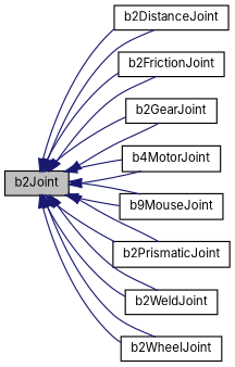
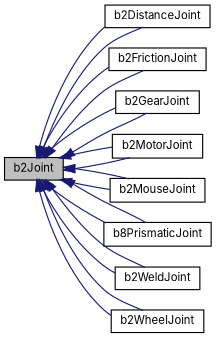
  digraph {
    fontname=Inter
    rankdir=LR
    node [color=black fillcolor=white fontname=Inter fontsize=10 shape=record style=filled]
    edge [color=midnightblue dir=back fontname=Inter fontsize=10 labelfontname=Helvetica labelfontsize=10 style=solid]
    n1 [fillcolor=grey75 fontcolor=black height=0.2 label=b2Joint width=0.4]
    n2 [height=0.2 label=b2DistanceJoint width=0.4]
    n3 [height=0.2 label=b2FrictionJoint width=0.4]
    n4 [height=0.2 label=b2GearJoint width=0.4]
-   n5 [height=0.2 label=b4MotorJoint width=0.4]
-   n6 [height=0.2 label=b9MouseJoint width=0.4]
-   n7 [height=0.2 label=b2PrismaticJoint width=0.4]
+   n5 [height=0.2 label=b2MotorJoint width=0.4]
+   n6 [height=0.2 label=b2MouseJoint width=0.4]
+   n7 [height=0.2 label=b8PrismaticJoint width=0.4]
    n8 [height=0.2 label=b2WeldJoint width=0.4]
    n9 [height=0.2 label=b2WheelJoint width=0.4]
    n1 -> n2
    n1 -> n2
    n1 -> n3
    n1 -> n3
    n1 -> n4
    n1 -> n4
    n1 -> n5
    n1 -> n5
    n1 -> n6
    n1 -> n6
    n1 -> n7
    n1 -> n7
    n1 -> n8
    n1 -> n8
    n1 -> n9
    n1 -> n9
  }
